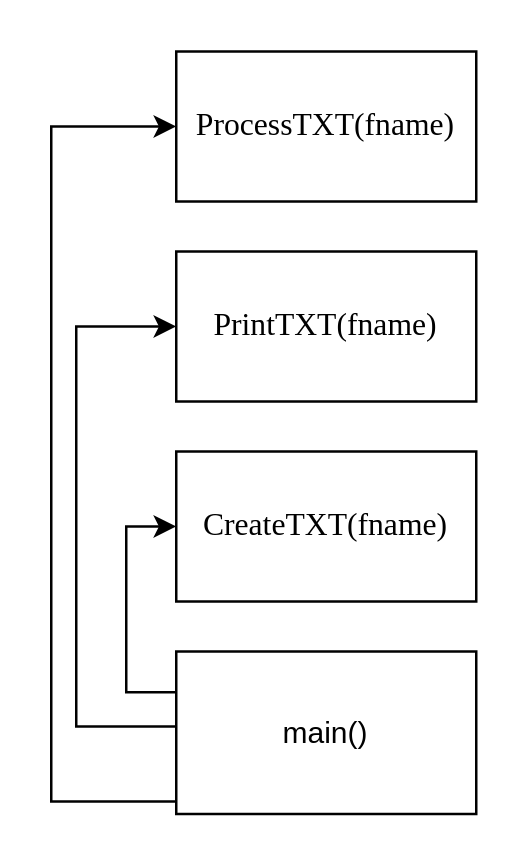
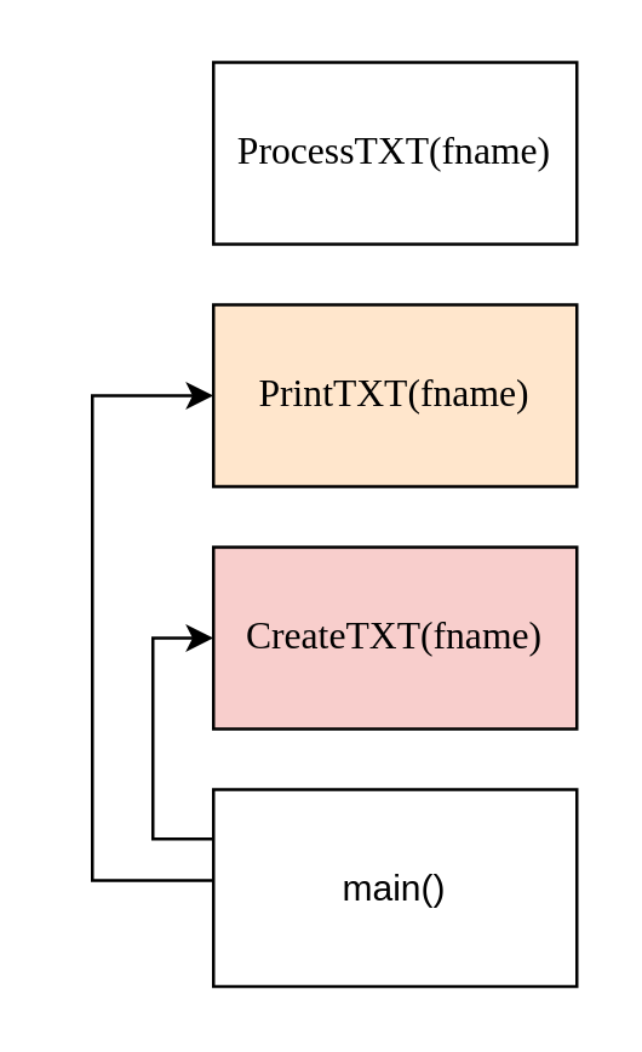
  <mxCell id="0" />
  <mxCell id="1" parent="0" />
  <mxCell id="2" style="edgeStyle=orthogonalEdgeStyle;rounded=0;orthogonalLoop=1;jettySize=auto;html=1;entryX=0;entryY=0.5;entryDx=0;entryDy=0;endArrow=classic;endFill=1;exitX=0;exitY=0.25;exitDx=0;exitDy=0;" edge="1" parent="1" source="5" target="6"><mxGeometry relative="1" as="geometry" /></mxCell>
  <mxCell id="3" style="edgeStyle=orthogonalEdgeStyle;rounded=0;orthogonalLoop=1;jettySize=auto;html=1;entryX=0;entryY=0.5;entryDx=0;entryDy=0;endArrow=classic;endFill=1;exitX=0;exitY=0.5;exitDx=0;exitDy=0;" edge="1" parent="1" source="5" target="7"><mxGeometry relative="1" as="geometry"><Array as="points"><mxPoint x="30" y="290" /><mxPoint x="30" y="130" /></Array></mxGeometry></mxCell>
- <mxCell id="4" style="edgeStyle=orthogonalEdgeStyle;rounded=0;orthogonalLoop=1;jettySize=auto;html=1;entryX=0;entryY=0.5;entryDx=0;entryDy=0;exitX=0;exitY=0.75;exitDx=0;exitDy=0;" edge="1" parent="1" source="5" target="8"><mxGeometry relative="1" as="geometry"><Array as="points"><mxPoint x="20" y="320" /><mxPoint x="20" y="50" /></Array></mxGeometry></mxCell>
  <mxCell id="5" value="main()" style="rounded=0;whiteSpace=wrap;html=1;" vertex="1" parent="1"><mxGeometry x="70" y="260" width="120" height="65" as="geometry" /></mxCell>
- <mxCell id="6" value="&lt;font face=&quot;Cascadia Mono&quot;&gt;&lt;span style=&quot;font-size: 12.667px;&quot;&gt;CreateTXT(fname)&lt;/span&gt;&lt;/font&gt;" style="rounded=0;whiteSpace=wrap;html=1;" vertex="1" parent="1"><mxGeometry x="70" y="180" width="120" height="60" as="geometry" /></mxCell>
- <mxCell id="7" value="&lt;font face=&quot;Cascadia Mono&quot;&gt;&lt;span style=&quot;font-size: 12.667px;&quot;&gt;PrintTXT(fname)&lt;/span&gt;&lt;/font&gt;" style="rounded=0;whiteSpace=wrap;html=1;" vertex="1" parent="1"><mxGeometry x="70" y="100" width="120" height="60" as="geometry" /></mxCell>
+ <mxCell id="6" value="&lt;font face=&quot;Cascadia Mono&quot;&gt;&lt;span style=&quot;font-size: 12.667px;&quot;&gt;CreateTXT(fname)&lt;/span&gt;&lt;/font&gt;" style="rounded=0;whiteSpace=wrap;html=1;fillColor=#f8cecc;" vertex="1" parent="1"><mxGeometry x="70" y="180" width="120" height="60" as="geometry" /></mxCell>
+ <mxCell id="7" value="&lt;font face=&quot;Cascadia Mono&quot;&gt;&lt;span style=&quot;font-size: 12.667px;&quot;&gt;PrintTXT(fname)&lt;/span&gt;&lt;/font&gt;" style="rounded=0;whiteSpace=wrap;html=1;fillColor=#ffe6cc;" vertex="1" parent="1"><mxGeometry x="70" y="100" width="120" height="60" as="geometry" /></mxCell>
  <mxCell id="8" value="&lt;font face=&quot;Cascadia Mono&quot;&gt;&lt;span style=&quot;font-size: 12.667px;&quot;&gt;ProcessTXT(fname)&lt;/span&gt;&lt;/font&gt;" style="rounded=0;whiteSpace=wrap;html=1;" vertex="1" parent="1"><mxGeometry x="70" y="20" width="120" height="60" as="geometry" /></mxCell>
